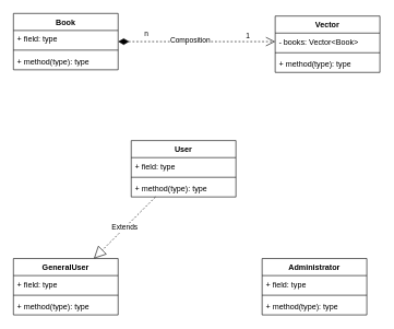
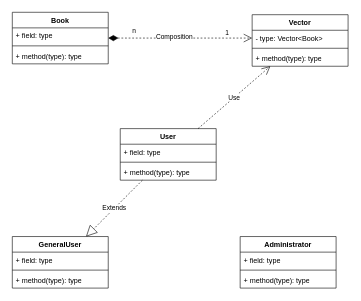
  <mxCell id="0" />
  <mxCell id="1" parent="0" />
  <mxCell id="2" value="Administrator" style="swimlane;fontStyle=1;align=center;verticalAlign=top;childLayout=stackLayout;horizontal=1;startSize=26;horizontalStack=0;resizeParent=1;resizeParentMax=0;resizeLast=0;collapsible=1;marginBottom=0;whiteSpace=wrap;html=1;" vertex="1" parent="1"><mxGeometry x="400" y="394" width="160" height="86" as="geometry" /></mxCell>
  <mxCell id="3" value="+ field: type" style="text;strokeColor=none;fillColor=none;align=left;verticalAlign=top;spacingLeft=4;spacingRight=4;overflow=hidden;rotatable=0;points=[[0,0.5],[1,0.5]];portConstraint=eastwest;whiteSpace=wrap;html=1;" vertex="1" parent="2"><mxGeometry y="26" width="160" height="26" as="geometry" /></mxCell>
  <mxCell id="4" value="" style="line;strokeWidth=1;fillColor=none;align=left;verticalAlign=middle;spacingTop=-1;spacingLeft=3;spacingRight=3;rotatable=0;labelPosition=right;points=[];portConstraint=eastwest;strokeColor=inherit;" vertex="1" parent="2"><mxGeometry y="52" width="160" height="8" as="geometry" /></mxCell>
  <mxCell id="5" value="+ method(type): type" style="text;strokeColor=none;fillColor=none;align=left;verticalAlign=top;spacingLeft=4;spacingRight=4;overflow=hidden;rotatable=0;points=[[0,0.5],[1,0.5]];portConstraint=eastwest;whiteSpace=wrap;html=1;" vertex="1" parent="2"><mxGeometry y="60" width="160" height="26" as="geometry" /></mxCell>
  <mxCell id="6" value="Book" style="swimlane;fontStyle=1;align=center;verticalAlign=top;childLayout=stackLayout;horizontal=1;startSize=26;horizontalStack=0;resizeParent=1;resizeParentMax=0;resizeLast=0;collapsible=1;marginBottom=0;whiteSpace=wrap;html=1;" vertex="1" parent="1"><mxGeometry x="20" y="20" width="160" height="86" as="geometry" /></mxCell>
  <mxCell id="7" value="+ field: type" style="text;strokeColor=none;fillColor=none;align=left;verticalAlign=top;spacingLeft=4;spacingRight=4;overflow=hidden;rotatable=0;points=[[0,0.5],[1,0.5]];portConstraint=eastwest;whiteSpace=wrap;html=1;" vertex="1" parent="6"><mxGeometry y="26" width="160" height="26" as="geometry" /></mxCell>
  <mxCell id="8" value="" style="line;strokeWidth=1;fillColor=none;align=left;verticalAlign=middle;spacingTop=-1;spacingLeft=3;spacingRight=3;rotatable=0;labelPosition=right;points=[];portConstraint=eastwest;strokeColor=inherit;" vertex="1" parent="6"><mxGeometry y="52" width="160" height="8" as="geometry" /></mxCell>
  <mxCell id="9" value="+ method(type): type" style="text;strokeColor=none;fillColor=none;align=left;verticalAlign=top;spacingLeft=4;spacingRight=4;overflow=hidden;rotatable=0;points=[[0,0.5],[1,0.5]];portConstraint=eastwest;whiteSpace=wrap;html=1;" vertex="1" parent="6"><mxGeometry y="60" width="160" height="26" as="geometry" /></mxCell>
  <mxCell id="10" value="GeneralUser" style="swimlane;fontStyle=1;align=center;verticalAlign=top;childLayout=stackLayout;horizontal=1;startSize=26;horizontalStack=0;resizeParent=1;resizeParentMax=0;resizeLast=0;collapsible=1;marginBottom=0;whiteSpace=wrap;html=1;" vertex="1" parent="1"><mxGeometry x="20" y="394" width="160" height="86" as="geometry" /></mxCell>
  <mxCell id="11" value="+ field: type" style="text;strokeColor=none;fillColor=none;align=left;verticalAlign=top;spacingLeft=4;spacingRight=4;overflow=hidden;rotatable=0;points=[[0,0.5],[1,0.5]];portConstraint=eastwest;whiteSpace=wrap;html=1;" vertex="1" parent="10"><mxGeometry y="26" width="160" height="26" as="geometry" /></mxCell>
  <mxCell id="12" value="" style="line;strokeWidth=1;fillColor=none;align=left;verticalAlign=middle;spacingTop=-1;spacingLeft=3;spacingRight=3;rotatable=0;labelPosition=right;points=[];portConstraint=eastwest;strokeColor=inherit;" vertex="1" parent="10"><mxGeometry y="52" width="160" height="8" as="geometry" /></mxCell>
  <mxCell id="13" value="+ method(type): type" style="text;strokeColor=none;fillColor=none;align=left;verticalAlign=top;spacingLeft=4;spacingRight=4;overflow=hidden;rotatable=0;points=[[0,0.5],[1,0.5]];portConstraint=eastwest;whiteSpace=wrap;html=1;" vertex="1" parent="10"><mxGeometry y="60" width="160" height="26" as="geometry" /></mxCell>
  <mxCell id="14" value="Vector" style="swimlane;fontStyle=1;align=center;verticalAlign=top;childLayout=stackLayout;horizontal=1;startSize=26;horizontalStack=0;resizeParent=1;resizeParentMax=0;resizeLast=0;collapsible=1;marginBottom=0;whiteSpace=wrap;html=1;" vertex="1" parent="1"><mxGeometry x="420" y="24" width="160" height="86" as="geometry" /></mxCell>
- <mxCell id="15" value="- books: Vector&amp;lt;Book&amp;gt;" style="text;strokeColor=none;fillColor=none;align=left;verticalAlign=top;spacingLeft=4;spacingRight=4;overflow=hidden;rotatable=0;points=[[0,0.5],[1,0.5]];portConstraint=eastwest;whiteSpace=wrap;html=1;" vertex="1" parent="14"><mxGeometry y="26" width="160" height="26" as="geometry" /></mxCell>
+ <mxCell id="15" value="- type: Vector&amp;lt;Book&amp;gt;" style="text;strokeColor=none;fillColor=none;align=left;verticalAlign=top;spacingLeft=4;spacingRight=4;overflow=hidden;rotatable=0;points=[[0,0.5],[1,0.5]];portConstraint=eastwest;whiteSpace=wrap;html=1;" vertex="1" parent="14"><mxGeometry y="26" width="160" height="26" as="geometry" /></mxCell>
  <mxCell id="16" value="" style="line;strokeWidth=1;fillColor=none;align=left;verticalAlign=middle;spacingTop=-1;spacingLeft=3;spacingRight=3;rotatable=0;labelPosition=right;points=[];portConstraint=eastwest;strokeColor=inherit;" vertex="1" parent="14"><mxGeometry y="52" width="160" height="8" as="geometry" /></mxCell>
  <mxCell id="17" value="+ method(type): type" style="text;strokeColor=none;fillColor=none;align=left;verticalAlign=top;spacingLeft=4;spacingRight=4;overflow=hidden;rotatable=0;points=[[0,0.5],[1,0.5]];portConstraint=eastwest;whiteSpace=wrap;html=1;" vertex="1" parent="14"><mxGeometry y="60" width="160" height="26" as="geometry" /></mxCell>
  <mxCell id="18" value="User" style="swimlane;fontStyle=1;align=center;verticalAlign=top;childLayout=stackLayout;horizontal=1;startSize=26;horizontalStack=0;resizeParent=1;resizeParentMax=0;resizeLast=0;collapsible=1;marginBottom=0;whiteSpace=wrap;html=1;" vertex="1" parent="1"><mxGeometry x="200" y="214" width="160" height="86" as="geometry" /></mxCell>
  <mxCell id="19" value="+ field: type" style="text;strokeColor=none;fillColor=none;align=left;verticalAlign=top;spacingLeft=4;spacingRight=4;overflow=hidden;rotatable=0;points=[[0,0.5],[1,0.5]];portConstraint=eastwest;whiteSpace=wrap;html=1;" vertex="1" parent="18"><mxGeometry y="26" width="160" height="26" as="geometry" /></mxCell>
  <mxCell id="20" value="" style="line;strokeWidth=1;fillColor=none;align=left;verticalAlign=middle;spacingTop=-1;spacingLeft=3;spacingRight=3;rotatable=0;labelPosition=right;points=[];portConstraint=eastwest;strokeColor=inherit;" vertex="1" parent="18"><mxGeometry y="52" width="160" height="8" as="geometry" /></mxCell>
  <mxCell id="21" value="+ method(type): type" style="text;strokeColor=none;fillColor=none;align=left;verticalAlign=top;spacingLeft=4;spacingRight=4;overflow=hidden;rotatable=0;points=[[0,0.5],[1,0.5]];portConstraint=eastwest;whiteSpace=wrap;html=1;" vertex="1" parent="18"><mxGeometry y="60" width="160" height="26" as="geometry" /></mxCell>
  <mxCell id="22" value="Extends" style="endArrow=block;endSize=16;endFill=0;html=1;rounded=0;dashed=1;" edge="1" parent="1" source="18" target="10"><mxGeometry width="160" relative="1" as="geometry"><mxPoint x="180" y="334" as="sourcePoint" /><mxPoint x="340" y="334" as="targetPoint" /></mxGeometry></mxCell>
  <mxCell id="23" value="Composition" style="endArrow=open;html=1;endSize=12;startArrow=diamondThin;startSize=14;startFill=1;edgeStyle=orthogonalEdgeStyle;align=left;verticalAlign=bottom;rounded=0;entryX=0;entryY=0.5;entryDx=0;entryDy=0;dashed=1;" edge="1" parent="1" source="6" target="15"><mxGeometry x="-0.348" y="-7" relative="1" as="geometry"><mxPoint x="214" y="134" as="sourcePoint" /><mxPoint x="350" y="94" as="targetPoint" /><mxPoint as="offset" /></mxGeometry></mxCell>
  <mxCell id="24" value="1" style="edgeLabel;html=1;align=center;verticalAlign=middle;resizable=0;points=[];" vertex="1" connectable="0" parent="23"><mxGeometry x="0.172" y="-2" relative="1" as="geometry"><mxPoint x="56" y="-11" as="offset" /></mxGeometry></mxCell>
  <mxCell id="25" value="n" style="edgeLabel;html=1;align=center;verticalAlign=middle;resizable=0;points=[];" vertex="1" connectable="0" parent="23"><mxGeometry x="-0.215" y="-2" relative="1" as="geometry"><mxPoint x="-52" y="-15" as="offset" /></mxGeometry></mxCell>
+ <mxCell id="26" value="Use" style="endArrow=open;endSize=12;dashed=1;html=1;rounded=0;" edge="1" parent="1" source="18" target="14"><mxGeometry width="160" relative="1" as="geometry"><mxPoint x="210" y="184" as="sourcePoint" /><mxPoint x="370" y="184" as="targetPoint" /></mxGeometry></mxCell>
